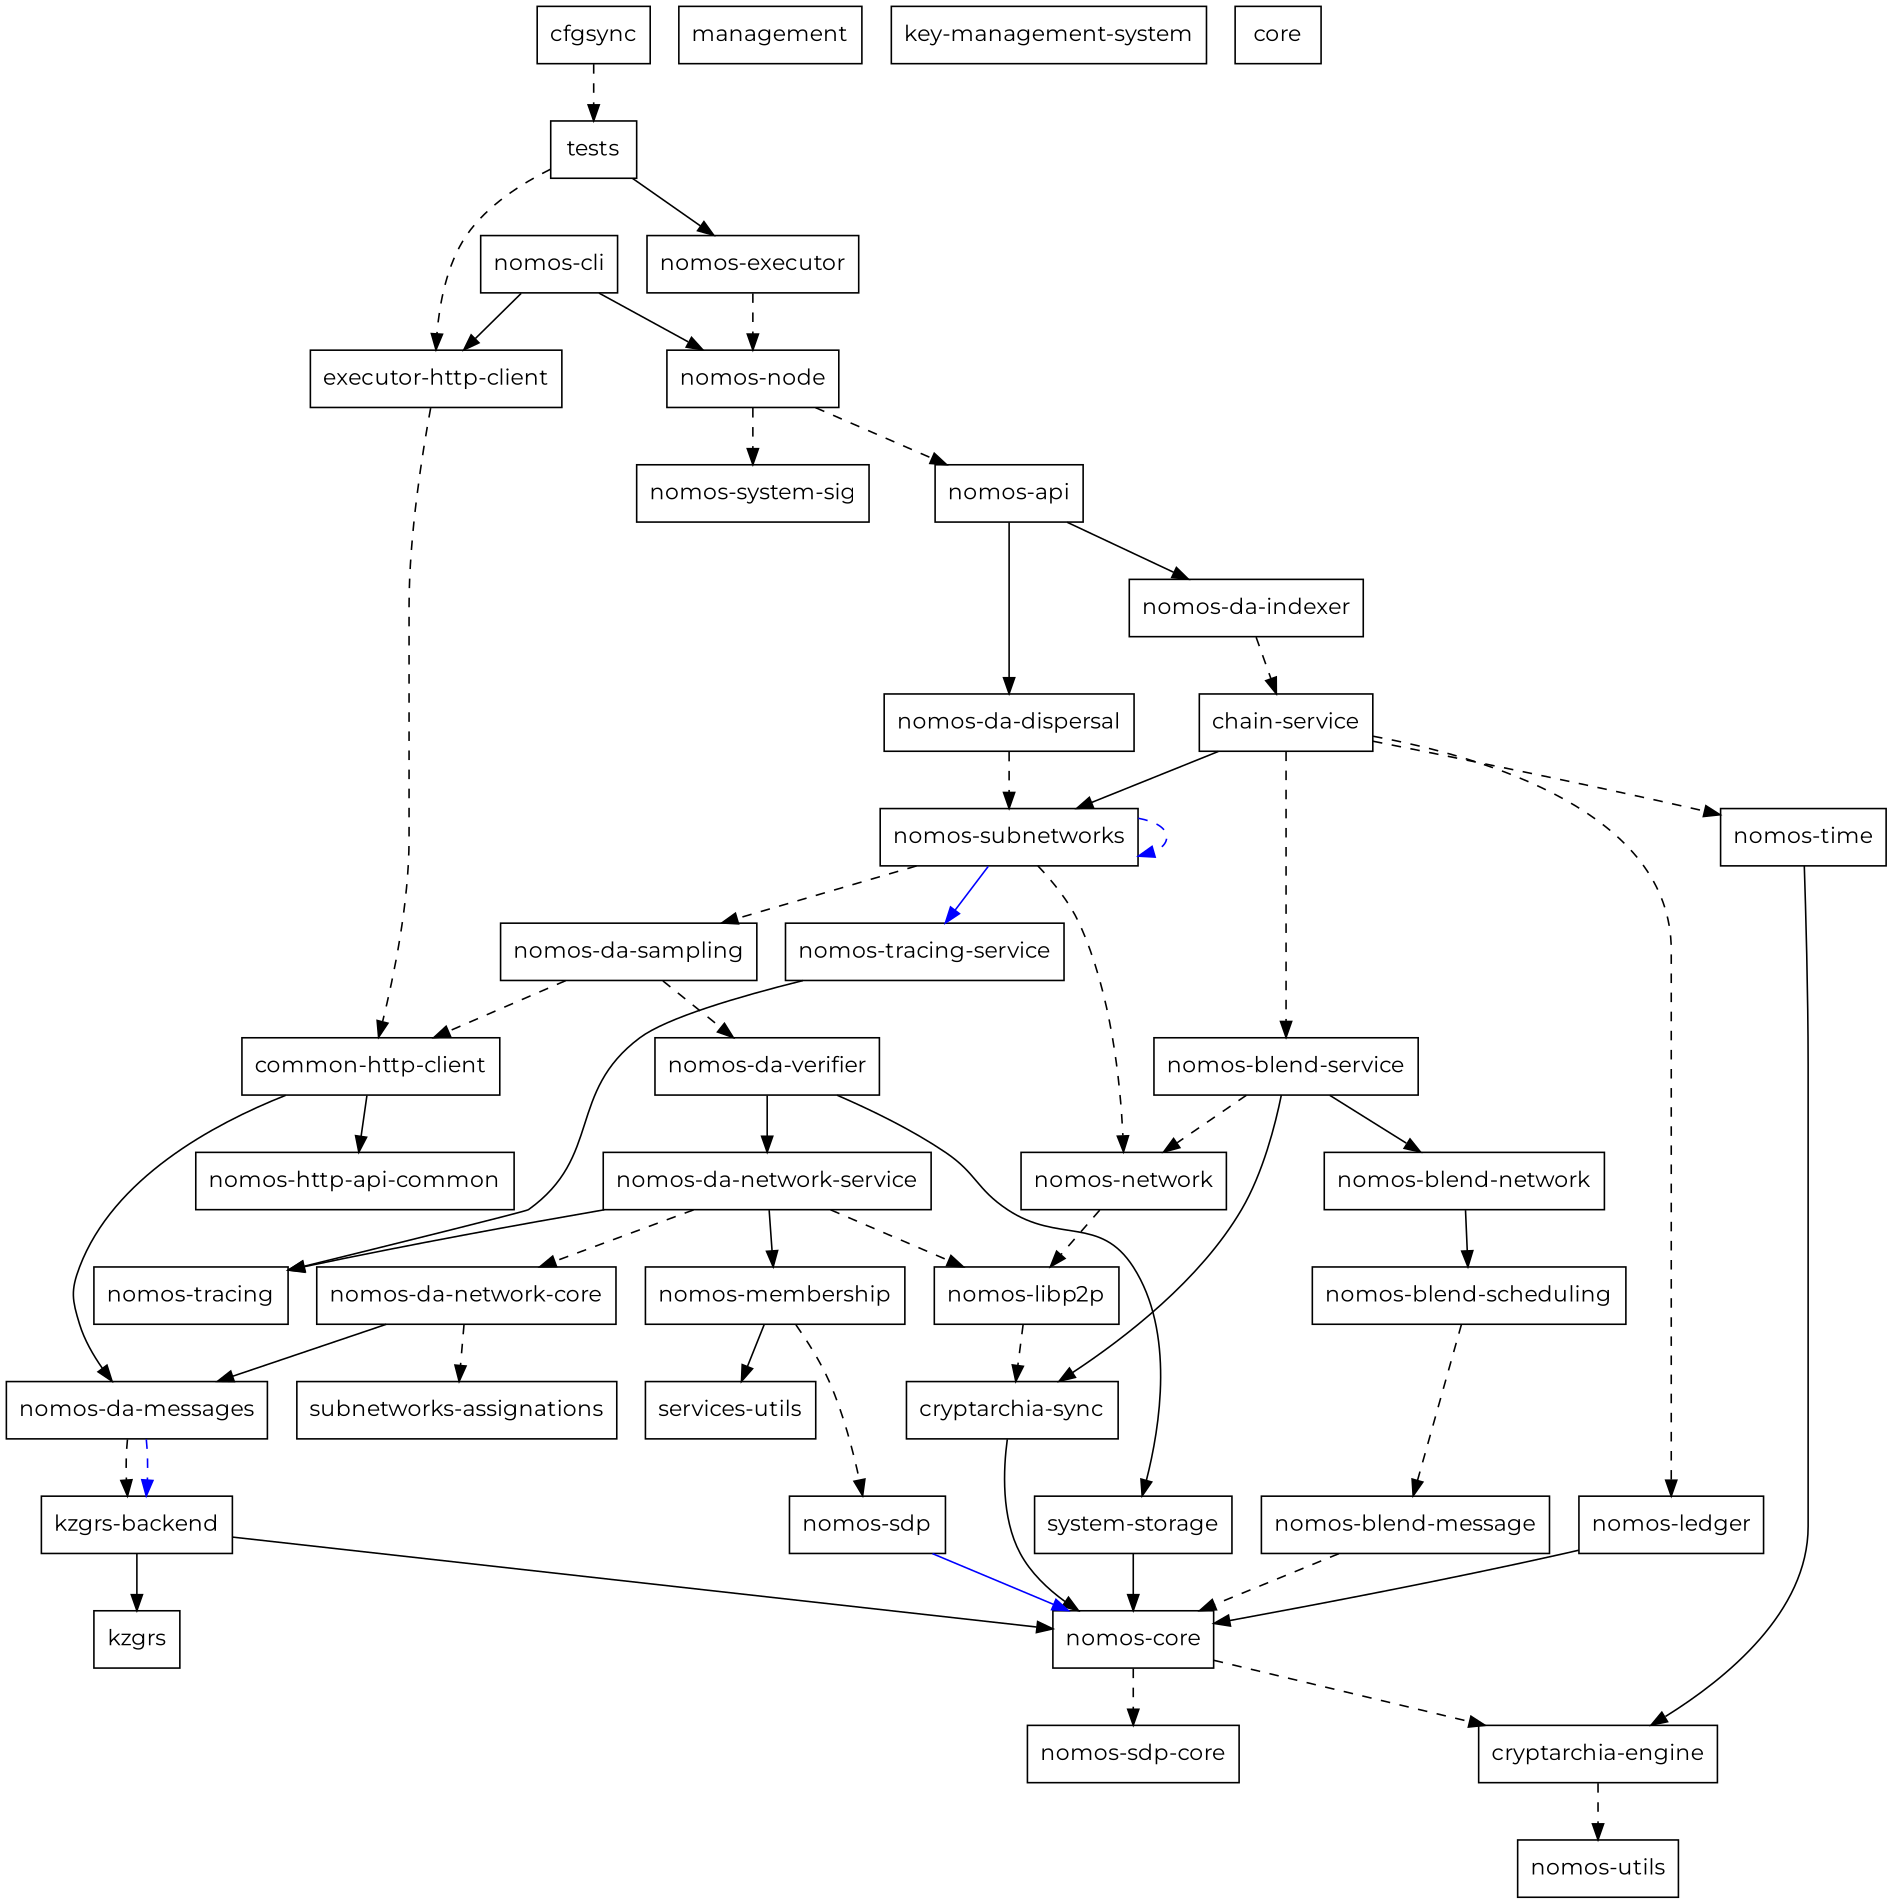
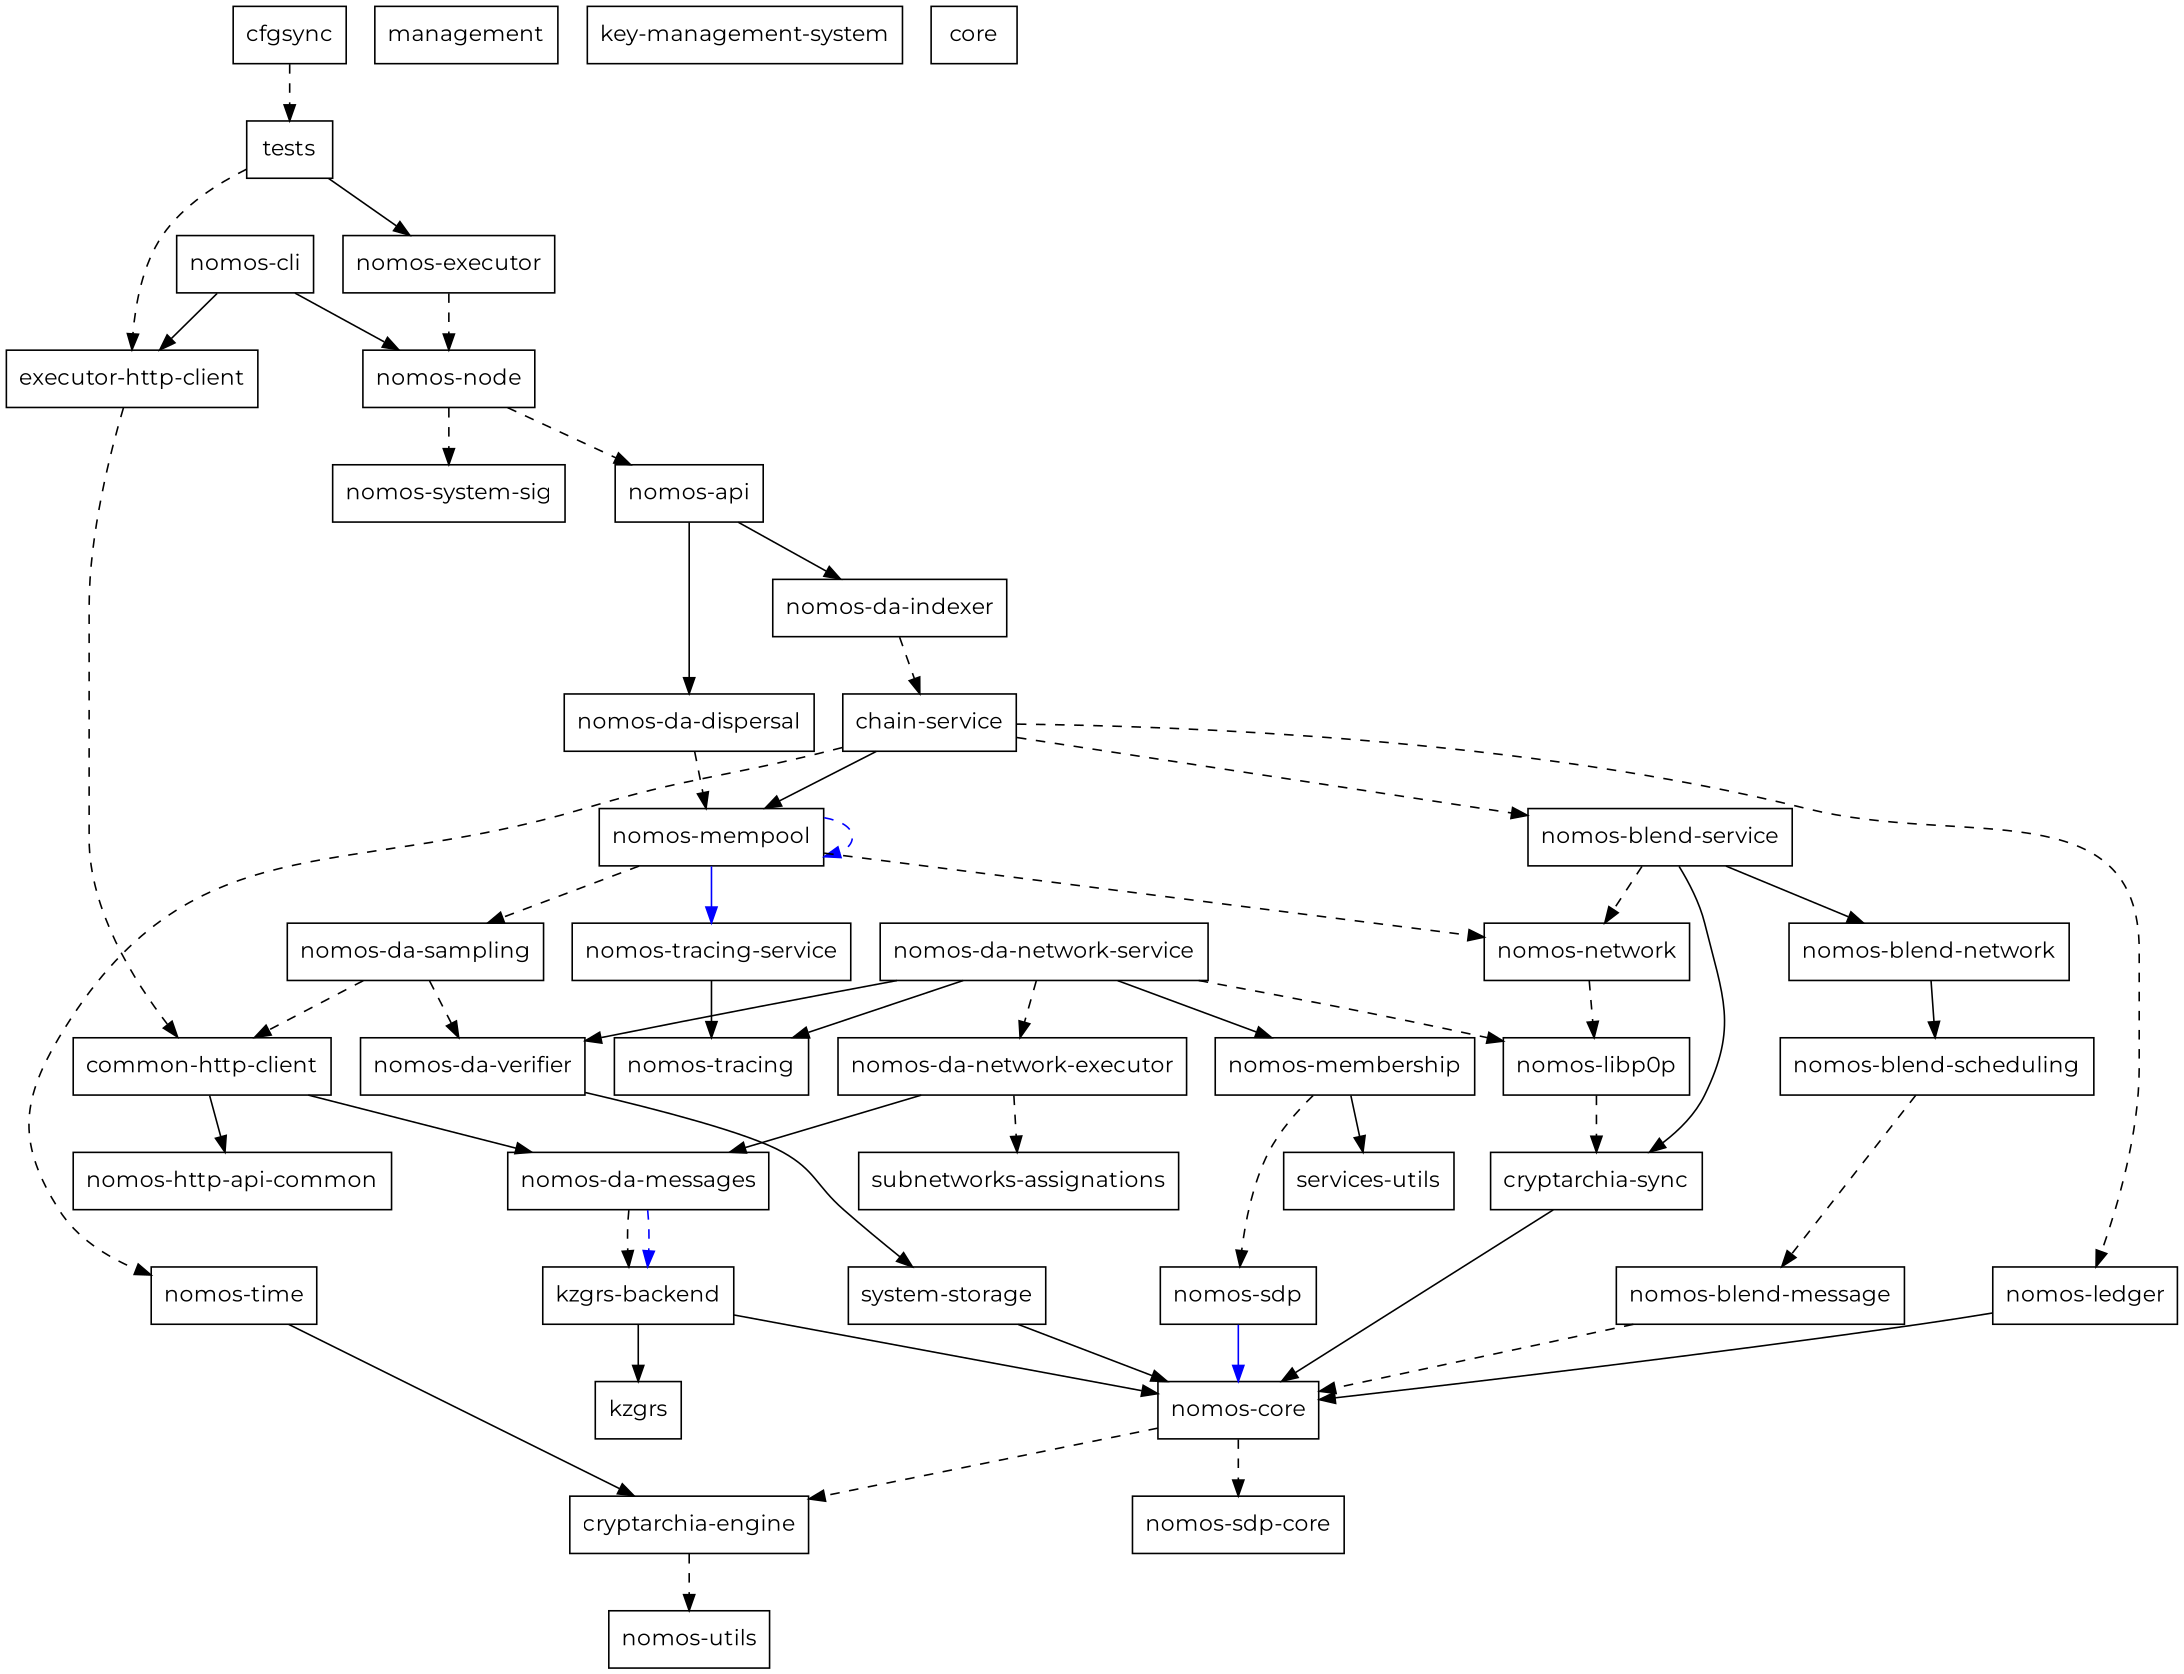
  digraph {
    fontname=Montserrat
    node [fontname=Montserrat shape=box]
    edge [fontname=Montserrat style=dashed]
    n1 [label="cryptarchia-engine"]
    n2 [label="nomos-utils"]
    n3 [label="cryptarchia-sync"]
    n4 [label="nomos-core"]
    n5 [label="nomos-sdp-core"]
    n6 [label="nomos-ledger"]
    n7 [label="nomos-http-api-common"]
    n8 [label="nomos-executor"]
    n9 [label="nomos-node"]
    n10 [label="nomos-api"]
    n11 [label="nomos-system-sig"]
    n12 [label="kzgrs-backend"]
    n13 [label=kzgrs]
    n14 [label="nomos-da-dispersal"]
    n15 [label="nomos-da-indexer"]
-   n16 [label="nomos-subnetworks"]
+   n16 [label="nomos-mempool"]
    n17 [label="chain-service"]
    n18 [label="nomos-blend-service"]
    n19 [label="nomos-time"]
    n20 [label="nomos-blend-network"]
    n21 [label="nomos-network"]
    n22 [label="nomos-da-sampling"]
    n23 [label="nomos-tracing-service"]
    n24 [label="nomos-blend-scheduling"]
-   n25 [label="nomos-libp2p"]
+   n25 [label="nomos-libp0p"]
    n26 [label="services-utils"]
    n27 [label="nomos-blend-message"]
    n28 [label="common-http-client"]
    n29 [label="nomos-da-verifier"]
    n30 [label="nomos-da-messages"]
    n31 [label="nomos-da-network-service"]
    n32 [label="system-storage"]
-   n33 [label="nomos-da-network-core"]
+   n33 [label="nomos-da-network-executor"]
    n34 [label="subnetworks-assignations"]
    n35 [label="nomos-membership"]
    n36 [label="nomos-tracing"]
    n37 [label="nomos-sdp"]
    n38 [label="executor-http-client"]
    n39 [label=management]
    n40 [label="nomos-cli"]
    n41 [label="key-management-system"]
    n42 [label=cfgsync]
    n43 [label=tests]
    n44 [label=core]
    n1 -> n2
    n3 -> n4 [style=solid]
    n4 -> n1
    n4 -> n5
    n6 -> n4 [style=solid]
    n8 -> n9
    n9 -> n10
    n9 -> n11
    n10 -> n14 [style=solid]
    n10 -> n15 [style=solid]
    n12 -> n4 [style=solid]
    n12 -> n13 [style=solid]
    n14 -> n16
    n15 -> n17
    n16 -> n16 [color=blue]
    n16 -> n21
    n16 -> n22
    n16 -> n23 [color=blue style=solid]
    n17 -> n6
    n17 -> n16 [style=solid]
    n17 -> n18
    n17 -> n19
    n18 -> n3 [style=solid]
    n18 -> n20 [style=solid]
    n18 -> n21
    n19 -> n1 [style=solid]
    n20 -> n24 [style=solid]
    n21 -> n25
    n22 -> n28
    n22 -> n29
    n23 -> n36 [style=solid]
    n24 -> n27
    n25 -> n3
    n27 -> n4
    n28 -> n7 [style=solid]
    n28 -> n30 [style=solid]
-   n29 -> n31 [style=solid]
+   n31 -> n29 [style=solid]
    n29 -> n32 [style=solid]
    n30 -> n12
    n30 -> n12 [color=blue]
    n31 -> n25
    n31 -> n33
    n31 -> n35 [style=solid]
    n31 -> n36 [style=solid]
    n32 -> n4 [style=solid]
    n33 -> n30 [style=solid]
    n33 -> n34
    n35 -> n26 [style=solid]
    n35 -> n37
    n37 -> n4 [color=blue style=solid]
    n38 -> n28
    n40 -> n9 [style=solid]
    n40 -> n38 [style=solid]
    n42 -> n43
    n43 -> n8 [style=solid]
    n43 -> n38
  }
